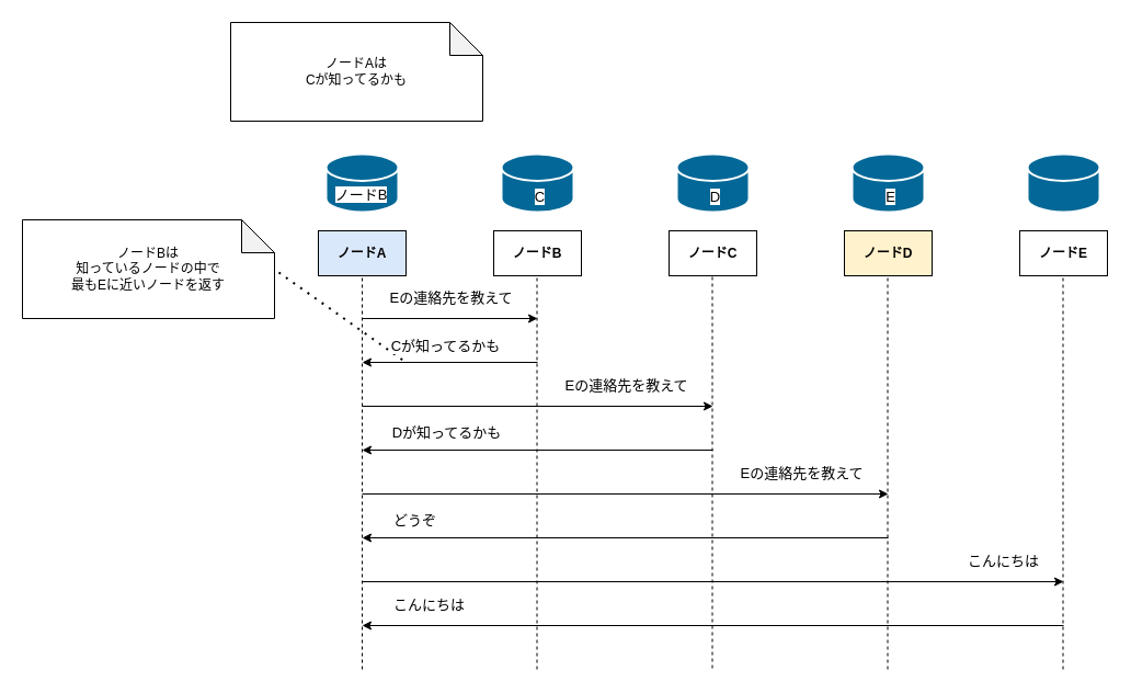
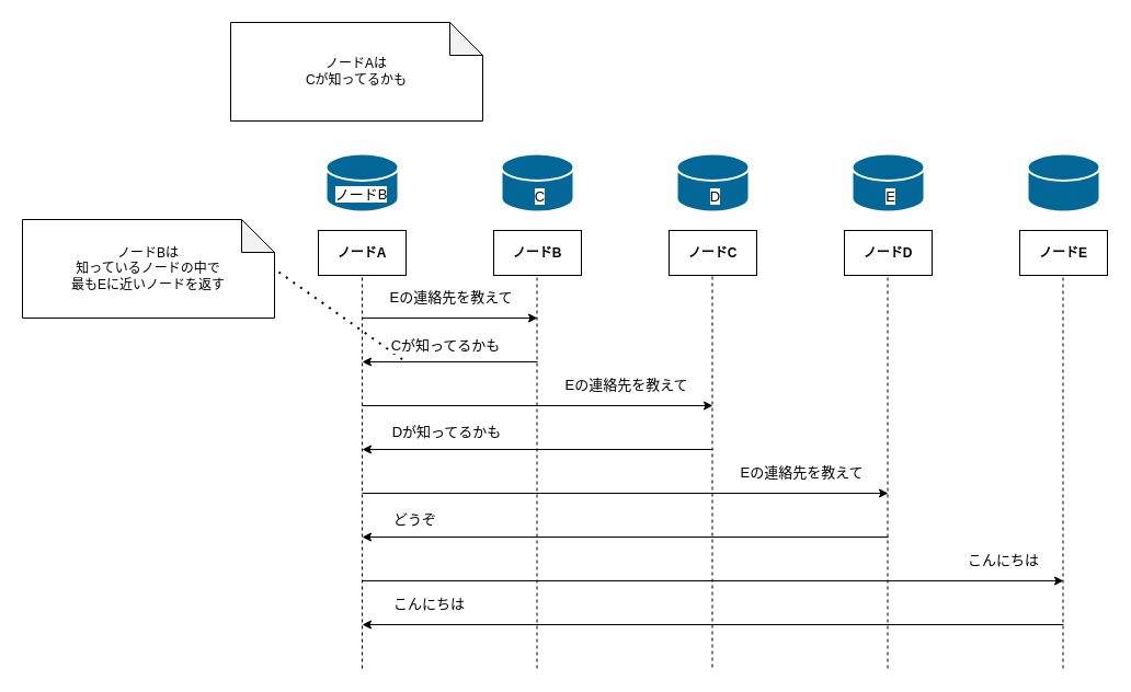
  <mxCell id="0" />
  <mxCell id="1" parent="0" />
  <mxCell id="2" value="" style="shape=mxgraph.cisco.storage.relational_database;sketch=0;html=1;pointerEvents=1;dashed=0;fillColor=#036897;strokeColor=#ffffff;strokeWidth=2;verticalLabelPosition=bottom;verticalAlign=top;align=center;outlineConnect=0;" vertex="1" parent="1"><mxGeometry x="297" y="140" width="66" height="53" as="geometry" /></mxCell>
  <mxCell id="3" value="ノードAは&lt;br&gt;Cが知ってるかも" style="shape=note;whiteSpace=wrap;html=1;backgroundOutline=1;darkOpacity=0.05;" parent="1" vertex="1"><mxGeometry x="210" y="20" width="230" height="90" as="geometry" /></mxCell>
  <mxCell id="4" value="" style="endArrow=none;dashed=1;html=1;dashPattern=1 3;strokeWidth=2;fontSize=13;fontColor=#FF9933;exitX=1.017;exitY=0.533;exitDx=0;exitDy=0;exitPerimeter=0;" parent="1" source="38" edge="1"><mxGeometry width="50" height="50" relative="1" as="geometry"><mxPoint x="1074" y="1393" as="sourcePoint" /><mxPoint x="370" y="330" as="targetPoint" /></mxGeometry></mxCell>
- <mxCell id="5" value="ノードA" style="rounded=0;whiteSpace=wrap;html=1;fontStyle=1;fillColor=#dae8fc;" vertex="1" parent="1"><mxGeometry x="290" width="80" height="41" as="geometry" y="210" /></mxCell>
+ <mxCell id="5" value="ノードA" style="rounded=0;whiteSpace=wrap;html=1;fontStyle=1" vertex="1" parent="1"><mxGeometry x="290" width="80" height="41" as="geometry" y="210" /></mxCell>
  <mxCell id="6" value="ノードB" style="rounded=0;whiteSpace=wrap;html=1;fontStyle=1" vertex="1" parent="1"><mxGeometry x="450" width="80" height="41" as="geometry" y="210" /></mxCell>
  <mxCell id="7" value="ノードC" style="rounded=0;whiteSpace=wrap;html=1;fontStyle=1" vertex="1" parent="1"><mxGeometry x="610" width="80" height="41" as="geometry" y="210" /></mxCell>
- <mxCell id="8" value="ノードD" style="rounded=0;whiteSpace=wrap;html=1;fontStyle=1;fillColor=#fff2cc;" vertex="1" parent="1"><mxGeometry x="770" width="80" height="41" as="geometry" y="210" /></mxCell>
+ <mxCell id="8" value="ノードD" style="rounded=0;whiteSpace=wrap;html=1;fontStyle=1" vertex="1" parent="1"><mxGeometry x="770" width="80" height="41" as="geometry" y="210" /></mxCell>
  <mxCell id="9" value="" style="endArrow=none;dashed=1;html=1;fontSize=12;entryX=0.5;entryY=1;entryDx=0;entryDy=0;" edge="1" parent="1" target="5"><mxGeometry width="50" height="50" relative="1" as="geometry"><mxPoint x="330" y="610" as="sourcePoint" /><mxPoint x="330" y="310" as="targetPoint" /></mxGeometry></mxCell>
  <mxCell id="10" value="" style="shape=mxgraph.cisco.storage.relational_database;sketch=0;html=1;pointerEvents=1;dashed=0;fillColor=#036897;strokeColor=#ffffff;strokeWidth=2;verticalLabelPosition=bottom;verticalAlign=top;align=center;outlineConnect=0;" vertex="1" parent="1"><mxGeometry x="457" y="140" width="66" height="53" as="geometry" /></mxCell>
  <mxCell id="11" value="" style="endArrow=classic;html=1;" edge="1" parent="1"><mxGeometry width="50" height="50" relative="1" as="geometry"><mxPoint x="330" y="290" as="sourcePoint" /><mxPoint x="490" y="290" as="targetPoint" /></mxGeometry></mxCell>
  <mxCell id="12" value="Eの連絡先を教えて" style="edgeLabel;html=1;align=center;verticalAlign=middle;resizable=0;points=[];fontSize=13;" vertex="1" connectable="0" parent="11"><mxGeometry x="0.211" y="2" relative="1" as="geometry"><mxPoint x="-17" y="-18" as="offset" /></mxGeometry></mxCell>
  <mxCell id="13" value="" style="endArrow=classic;html=1;" edge="1" parent="1"><mxGeometry width="50" height="50" relative="1" as="geometry"><mxPoint x="490" y="330" as="sourcePoint" /><mxPoint x="330" y="330" as="targetPoint" /></mxGeometry></mxCell>
  <mxCell id="14" value="Cが知ってるかも" style="edgeLabel;html=1;align=center;verticalAlign=middle;resizable=0;points=[];fontSize=13;" vertex="1" connectable="0" parent="13"><mxGeometry x="0.211" y="2" relative="1" as="geometry"><mxPoint x="12" y="-18" as="offset" /></mxGeometry></mxCell>
  <mxCell id="15" value="" style="endArrow=classic;html=1;" edge="1" parent="1"><mxGeometry width="50" height="50" relative="1" as="geometry"><mxPoint x="330" y="370" as="sourcePoint" /><mxPoint x="650" y="370" as="targetPoint" /></mxGeometry></mxCell>
  <mxCell id="16" value="Eの連絡先を教えて" style="edgeLabel;html=1;align=center;verticalAlign=middle;resizable=0;points=[];fontSize=13;" vertex="1" connectable="0" parent="15"><mxGeometry x="0.211" y="2" relative="1" as="geometry"><mxPoint x="46" y="-18" as="offset" /></mxGeometry></mxCell>
  <mxCell id="17" value="" style="endArrow=classic;html=1;" edge="1" parent="1"><mxGeometry width="50" height="50" relative="1" as="geometry"><mxPoint x="330" y="450" as="sourcePoint" /><mxPoint x="810" y="450" as="targetPoint" /></mxGeometry></mxCell>
  <mxCell id="18" value="Eの連絡先を教えて" style="edgeLabel;html=1;align=center;verticalAlign=middle;resizable=0;points=[];fontSize=13;" vertex="1" connectable="0" parent="17"><mxGeometry x="0.211" y="2" relative="1" as="geometry"><mxPoint x="109" y="-18" as="offset" /></mxGeometry></mxCell>
  <mxCell id="19" value="" style="endArrow=classic;html=1;" edge="1" parent="1"><mxGeometry width="50" height="50" relative="1" as="geometry"><mxPoint x="650" y="410" as="sourcePoint" /><mxPoint x="330" y="410" as="targetPoint" /></mxGeometry></mxCell>
  <mxCell id="20" value="Dが知ってるかも" style="edgeLabel;html=1;align=center;verticalAlign=middle;resizable=0;points=[];fontSize=13;" vertex="1" connectable="0" parent="19"><mxGeometry x="0.211" y="2" relative="1" as="geometry"><mxPoint x="-50" y="-19" as="offset" /></mxGeometry></mxCell>
  <mxCell id="21" value="" style="endArrow=classic;html=1;" edge="1" parent="1"><mxGeometry width="50" height="50" relative="1" as="geometry"><mxPoint x="330" y="530" as="sourcePoint" /><mxPoint y="530" as="targetPoint" x="970" /></mxGeometry></mxCell>
  <mxCell id="22" value="こんにちは" style="edgeLabel;html=1;align=center;verticalAlign=middle;resizable=0;points=[];fontSize=13;" vertex="1" connectable="0" parent="21"><mxGeometry x="0.211" y="2" relative="1" as="geometry"><mxPoint x="196" y="-18" as="offset" /></mxGeometry></mxCell>
  <mxCell id="23" value="" style="endArrow=classic;html=1;" edge="1" parent="1"><mxGeometry width="50" height="50" relative="1" as="geometry"><mxPoint x="810" y="490" as="sourcePoint" /><mxPoint x="330" y="490" as="targetPoint" /></mxGeometry></mxCell>
  <mxCell id="24" value="どうぞ" style="edgeLabel;html=1;align=center;verticalAlign=middle;resizable=0;points=[];fontSize=13;" vertex="1" connectable="0" parent="23"><mxGeometry x="0.211" y="2" relative="1" as="geometry"><mxPoint x="-142" y="-19" as="offset" /></mxGeometry></mxCell>
  <mxCell id="25" value="ノードE" style="rounded=0;whiteSpace=wrap;html=1;fontStyle=1" vertex="1" parent="1"><mxGeometry x="930" width="80" height="41" as="geometry" y="210" /></mxCell>
  <mxCell id="26" value="" style="endArrow=classic;html=1;" edge="1" parent="1"><mxGeometry width="50" height="50" relative="1" as="geometry"><mxPoint y="570" as="sourcePoint" x="970" /><mxPoint x="330" y="570" as="targetPoint" /></mxGeometry></mxCell>
  <mxCell id="27" value="こんにちは" style="edgeLabel;html=1;align=center;verticalAlign=middle;resizable=0;points=[];fontSize=13;" vertex="1" connectable="0" parent="26"><mxGeometry x="0.211" y="2" relative="1" as="geometry"><mxPoint x="-192" y="-22" as="offset" /></mxGeometry></mxCell>
  <mxCell id="28" value="" style="endArrow=none;dashed=1;html=1;fontSize=12;entryX=0.5;entryY=1;entryDx=0;entryDy=0;" edge="1" parent="1"><mxGeometry width="50" height="50" relative="1" as="geometry"><mxPoint x="489.5" y="610" as="sourcePoint" /><mxPoint x="489.5" y="251" as="targetPoint" /></mxGeometry></mxCell>
  <mxCell id="29" value="" style="endArrow=none;dashed=1;html=1;fontSize=12;entryX=0.5;entryY=1;entryDx=0;entryDy=0;" edge="1" parent="1"><mxGeometry width="50" height="50" relative="1" as="geometry"><mxPoint x="649.5" y="609" as="sourcePoint" /><mxPoint x="649.5" y="250" as="targetPoint" /></mxGeometry></mxCell>
  <mxCell id="30" value="" style="endArrow=none;dashed=1;html=1;fontSize=12;entryX=0.5;entryY=1;entryDx=0;entryDy=0;" edge="1" parent="1"><mxGeometry width="50" height="50" relative="1" as="geometry"><mxPoint x="809.5" y="610" as="sourcePoint" /><mxPoint x="809.5" y="251" as="targetPoint" /></mxGeometry></mxCell>
  <mxCell id="31" value="" style="endArrow=none;dashed=1;html=1;fontSize=12;entryX=0.5;entryY=1;entryDx=0;entryDy=0;" edge="1" parent="1"><mxGeometry width="50" height="50" relative="1" as="geometry"><mxPoint x="969.5" y="610" as="sourcePoint" /><mxPoint x="969.5" y="251" as="targetPoint" /></mxGeometry></mxCell>
  <mxCell id="32" value="" style="shape=mxgraph.cisco.storage.relational_database;sketch=0;html=1;pointerEvents=1;dashed=0;fillColor=#036897;strokeColor=#ffffff;strokeWidth=2;verticalLabelPosition=bottom;verticalAlign=top;align=center;outlineConnect=0;" vertex="1" parent="1"><mxGeometry x="617" y="140" width="66" height="53" as="geometry" /></mxCell>
  <mxCell id="33" value="" style="shape=mxgraph.cisco.storage.relational_database;sketch=0;html=1;pointerEvents=1;dashed=0;fillColor=#036897;strokeColor=#ffffff;strokeWidth=2;verticalLabelPosition=bottom;verticalAlign=top;align=center;outlineConnect=0;" vertex="1" parent="1"><mxGeometry x="777" y="140" width="66" height="53" as="geometry" /></mxCell>
  <mxCell id="34" value="" style="shape=mxgraph.cisco.storage.relational_database;sketch=0;html=1;pointerEvents=1;dashed=0;fillColor=#036897;strokeColor=#ffffff;strokeWidth=2;verticalLabelPosition=bottom;verticalAlign=top;align=center;outlineConnect=0;" vertex="1" parent="1"><mxGeometry x="937" y="140" width="66" height="53" as="geometry" /></mxCell>
  <mxCell id="35" value="C" style="edgeLabel;html=1;align=center;verticalAlign=middle;resizable=0;points=[];fontSize=13;" vertex="1" connectable="0" parent="1"><mxGeometry x="340" y="180" as="geometry"><mxPoint x="151" y="-2" as="offset" /></mxGeometry></mxCell>
  <mxCell id="36" value="D" style="edgeLabel;html=1;align=center;verticalAlign=middle;resizable=0;points=[];fontSize=13;" vertex="1" connectable="0" parent="1"><mxGeometry x="500" y="180" as="geometry"><mxPoint x="151" y="-2" as="offset" /></mxGeometry></mxCell>
  <mxCell id="37" value="E" style="edgeLabel;html=1;align=center;verticalAlign=middle;resizable=0;points=[];fontSize=13;" vertex="1" connectable="0" parent="1"><mxGeometry x="660" y="180" as="geometry"><mxPoint x="151" y="-2" as="offset" /></mxGeometry></mxCell>
  <mxCell id="38" value="ノードBは&lt;br&gt;知っているノードの中で&lt;br&gt;最もEに近いノードを返す" style="shape=note;whiteSpace=wrap;html=1;backgroundOutline=1;darkOpacity=0.05;" vertex="1" parent="1"><mxGeometry x="20" y="200" width="230" height="90" as="geometry" /></mxCell>
  <mxCell id="39" value="ノードB" style="edgeLabel;html=1;align=center;verticalAlign=middle;resizable=0;points=[];fontSize=13;" vertex="1" connectable="0" parent="1"><mxGeometry x="177" y="178" as="geometry"><mxPoint x="151" y="-2" as="offset" /></mxGeometry></mxCell>
